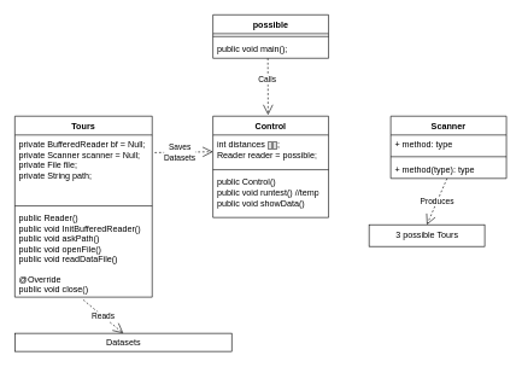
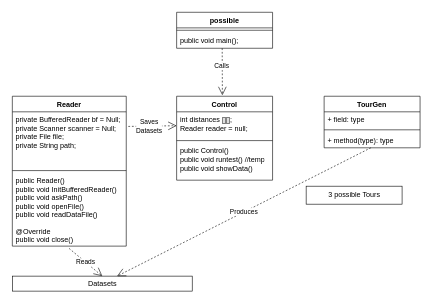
  <mxCell id="0" />
  <mxCell id="1" parent="0" />
  <mxCell id="2" value="possible" style="swimlane;fontStyle=1;align=center;verticalAlign=top;childLayout=stackLayout;horizontal=1;startSize=26;horizontalStack=0;resizeParent=1;resizeParentMax=0;resizeLast=0;collapsible=1;marginBottom=0;whiteSpace=wrap;html=1;" parent="1" vertex="1"><mxGeometry x="294" y="20" width="160" height="60" as="geometry" /></mxCell>
  <mxCell id="3" value="" style="line;strokeWidth=1;fillColor=none;align=left;verticalAlign=middle;spacingTop=-1;spacingLeft=3;spacingRight=3;rotatable=0;labelPosition=right;points=[];portConstraint=eastwest;strokeColor=inherit;" parent="2" vertex="1"><mxGeometry y="26" width="160" height="8" as="geometry" /></mxCell>
  <mxCell id="4" value="public voi&lt;span style=&quot;background-color: initial;&quot;&gt;d main();&lt;/span&gt;" style="text;strokeColor=none;fillColor=none;align=left;verticalAlign=top;spacingLeft=4;spacingRight=4;overflow=hidden;rotatable=0;points=[[0,0.5],[1,0.5]];portConstraint=eastwest;whiteSpace=wrap;html=1;" parent="2" vertex="1"><mxGeometry y="34" width="160" height="26" as="geometry" /></mxCell>
  <mxCell id="5" value="Control" style="swimlane;fontStyle=1;align=center;verticalAlign=top;childLayout=stackLayout;horizontal=1;startSize=26;horizontalStack=0;resizeParent=1;resizeParentMax=0;resizeLast=0;collapsible=1;marginBottom=0;whiteSpace=wrap;html=1;" parent="1" vertex="1"><mxGeometry x="294" y="160" width="160" height="140" as="geometry" /></mxCell>
- <mxCell id="6" value="int distances [][];&lt;div&gt;Reader reader = possible;&lt;/div&gt;" style="text;strokeColor=none;fillColor=none;align=left;verticalAlign=top;spacingLeft=4;spacingRight=4;overflow=hidden;rotatable=0;points=[[0,0.5],[1,0.5]];portConstraint=eastwest;whiteSpace=wrap;html=1;rounded=0;glass=0;" parent="5" vertex="1"><mxGeometry y="26" width="160" height="44" as="geometry" /></mxCell>
+ <mxCell id="6" value="int distances [][];&lt;div&gt;Reader reader = null;&lt;/div&gt;" style="text;strokeColor=none;fillColor=none;align=left;verticalAlign=top;spacingLeft=4;spacingRight=4;overflow=hidden;rotatable=0;points=[[0,0.5],[1,0.5]];portConstraint=eastwest;whiteSpace=wrap;html=1;rounded=0;glass=0;" parent="5" vertex="1"><mxGeometry y="26" width="160" height="44" as="geometry" /></mxCell>
  <mxCell id="7" value="" style="line;strokeWidth=1;fillColor=none;align=left;verticalAlign=middle;spacingTop=-1;spacingLeft=3;spacingRight=3;rotatable=0;labelPosition=right;points=[];portConstraint=eastwest;strokeColor=inherit;" parent="5" vertex="1"><mxGeometry y="70" width="160" height="8" as="geometry" /></mxCell>
  <mxCell id="8" value="public Control()&lt;br&gt;public void runtest() //temp&lt;br&gt;public void showData()" style="text;strokeColor=none;fillColor=none;align=left;verticalAlign=top;spacingLeft=4;spacingRight=4;overflow=hidden;rotatable=0;points=[[0,0.5],[1,0.5]];portConstraint=eastwest;whiteSpace=wrap;html=1;" parent="5" vertex="1"><mxGeometry y="78" width="160" height="62" as="geometry" /></mxCell>
- <mxCell id="9" value="Tours" style="swimlane;fontStyle=1;align=center;verticalAlign=top;childLayout=stackLayout;horizontal=1;startSize=26;horizontalStack=0;resizeParent=1;resizeParentMax=0;resizeLast=0;collapsible=1;marginBottom=0;" vertex="1" parent="1"><mxGeometry x="20" y="160" width="190" height="250" as="geometry" /></mxCell>
+ <mxCell id="9" value="Reader" style="swimlane;fontStyle=1;align=center;verticalAlign=top;childLayout=stackLayout;horizontal=1;startSize=26;horizontalStack=0;resizeParent=1;resizeParentMax=0;resizeLast=0;collapsible=1;marginBottom=0;" vertex="1" parent="1"><mxGeometry x="20" y="160" width="190" height="250" as="geometry" /></mxCell>
  <mxCell id="10" value="private BufferedReader bf = Null;&#10;private Scanner scanner = Null;&#10;private File file;&#10;private String path;" style="text;strokeColor=none;fillColor=none;align=left;verticalAlign=top;spacingLeft=4;spacingRight=4;overflow=hidden;rotatable=0;points=[[0,0.5],[1,0.5]];portConstraint=eastwest;" vertex="1" parent="9"><mxGeometry y="26" width="190" height="94" as="geometry" /></mxCell>
  <mxCell id="11" value="" style="line;strokeWidth=1;fillColor=none;align=left;verticalAlign=middle;spacingTop=-1;spacingLeft=3;spacingRight=3;rotatable=0;labelPosition=right;points=[];portConstraint=eastwest;strokeColor=inherit;" vertex="1" parent="9"><mxGeometry y="120" width="190" height="8" as="geometry" /></mxCell>
  <mxCell id="12" value="public Reader()&#10;public void InitBufferedReader()&#10;public void askPath()&#10;public void openFile()&#10;public void readDataFile()&#10;&#10;@Override&#10;public void close()" style="text;strokeColor=none;fillColor=none;align=left;verticalAlign=top;spacingLeft=4;spacingRight=4;overflow=hidden;rotatable=0;points=[[0,0.5],[1,0.5]];portConstraint=eastwest;" vertex="1" parent="9"><mxGeometry y="128" width="190" height="122" as="geometry" /></mxCell>
- <mxCell id="13" value="Scanner" style="swimlane;fontStyle=1;align=center;verticalAlign=top;childLayout=stackLayout;horizontal=1;startSize=26;horizontalStack=0;resizeParent=1;resizeParentMax=0;resizeLast=0;collapsible=1;marginBottom=0;" vertex="1" parent="1"><mxGeometry x="540" y="160" width="160" height="86" as="geometry" /></mxCell>
- <mxCell id="14" value="+ method: type" style="text;strokeColor=none;fillColor=none;align=left;verticalAlign=top;spacingLeft=4;spacingRight=4;overflow=hidden;rotatable=0;points=[[0,0.5],[1,0.5]];portConstraint=eastwest;" vertex="1" parent="13"><mxGeometry y="26" width="160" height="26" as="geometry" /></mxCell>
+ <mxCell id="13" value="TourGen" style="swimlane;fontStyle=1;align=center;verticalAlign=top;childLayout=stackLayout;horizontal=1;startSize=26;horizontalStack=0;resizeParent=1;resizeParentMax=0;resizeLast=0;collapsible=1;marginBottom=0;" vertex="1" parent="1"><mxGeometry x="540" y="160" width="160" height="86" as="geometry" /></mxCell>
+ <mxCell id="14" value="+ field: type" style="text;strokeColor=none;fillColor=none;align=left;verticalAlign=top;spacingLeft=4;spacingRight=4;overflow=hidden;rotatable=0;points=[[0,0.5],[1,0.5]];portConstraint=eastwest;" vertex="1" parent="13"><mxGeometry y="26" width="160" height="26" as="geometry" /></mxCell>
  <mxCell id="15" value="" style="line;strokeWidth=1;fillColor=none;align=left;verticalAlign=middle;spacingTop=-1;spacingLeft=3;spacingRight=3;rotatable=0;labelPosition=right;points=[];portConstraint=eastwest;strokeColor=inherit;" vertex="1" parent="13"><mxGeometry y="52" width="160" height="8" as="geometry" /></mxCell>
  <mxCell id="16" value="+ method(type): type" style="text;strokeColor=none;fillColor=none;align=left;verticalAlign=top;spacingLeft=4;spacingRight=4;overflow=hidden;rotatable=0;points=[[0,0.5],[1,0.5]];portConstraint=eastwest;" vertex="1" parent="13"><mxGeometry y="60" width="160" height="26" as="geometry" /></mxCell>
  <mxCell id="17" value="Datasets" style="html=1;" vertex="1" parent="1"><mxGeometry x="20" y="460" width="300" height="25" as="geometry" /></mxCell>
  <mxCell id="18" value="Reads" style="endArrow=open;endSize=12;dashed=1;html=1;exitX=0.498;exitY=1.031;exitDx=0;exitDy=0;exitPerimeter=0;entryX=0.5;entryY=0;entryDx=0;entryDy=0;" edge="1" parent="1" source="12" target="17"><mxGeometry width="160" relative="1" as="geometry"><mxPoint x="100" y="470" as="sourcePoint" /><mxPoint x="140" y="440" as="targetPoint" /></mxGeometry></mxCell>
  <mxCell id="19" value="Saves&lt;br&gt;Datasets" style="endArrow=open;endSize=12;dashed=1;html=1;exitX=1.018;exitY=0.259;exitDx=0;exitDy=0;exitPerimeter=0;" edge="1" parent="1" source="10" target="6"><mxGeometry x="-0.122" width="160" relative="1" as="geometry"><mxPoint x="240" y="220" as="sourcePoint" /><mxPoint x="290" y="220" as="targetPoint" /><mxPoint as="offset" /></mxGeometry></mxCell>
  <mxCell id="20" value="3 possible Tours" style="html=1;" vertex="1" parent="1"><mxGeometry x="510" y="310" width="160" height="30" as="geometry" /></mxCell>
- <mxCell id="21" value="Produces" style="endArrow=open;endSize=12;dashed=1;html=1;exitX=0.487;exitY=1;exitDx=0;exitDy=0;exitPerimeter=0;entryX=0.5;entryY=0;entryDx=0;entryDy=0;" edge="1" parent="1" source="16" target="20"><mxGeometry width="160" relative="1" as="geometry"><mxPoint x="510" y="330" as="sourcePoint" /><mxPoint x="670" y="330" as="targetPoint" /></mxGeometry></mxCell>
+ <mxCell id="21" value="Produces" style="endArrow=open;endSize=12;dashed=1;html=1;exitX=0.487;exitY=1;exitDx=0;exitDy=0;exitPerimeter=0;" edge="1" parent="1" source="16" target="17"><mxGeometry width="160" relative="1" as="geometry"><mxPoint x="510" y="330" as="sourcePoint" /><mxPoint x="670" y="330" as="targetPoint" /></mxGeometry></mxCell>
  <mxCell id="22" value="" style="endArrow=open;dashed=1;endFill=0;endSize=12;html=1;exitX=0.475;exitY=1;exitDx=0;exitDy=0;exitPerimeter=0;entryX=0.477;entryY=-0.012;entryDx=0;entryDy=0;entryPerimeter=0;" edge="1" parent="1" source="4" target="5"><mxGeometry width="160" relative="1" as="geometry"><mxPoint x="290" y="170" as="sourcePoint" /><mxPoint x="450" y="170" as="targetPoint" /></mxGeometry></mxCell>
  <mxCell id="23" value="Calls" style="edgeLabel;html=1;align=center;verticalAlign=middle;resizable=0;points=[];" vertex="1" connectable="0" parent="22"><mxGeometry x="-0.248" y="-2" relative="1" as="geometry"><mxPoint as="offset" /></mxGeometry></mxCell>
